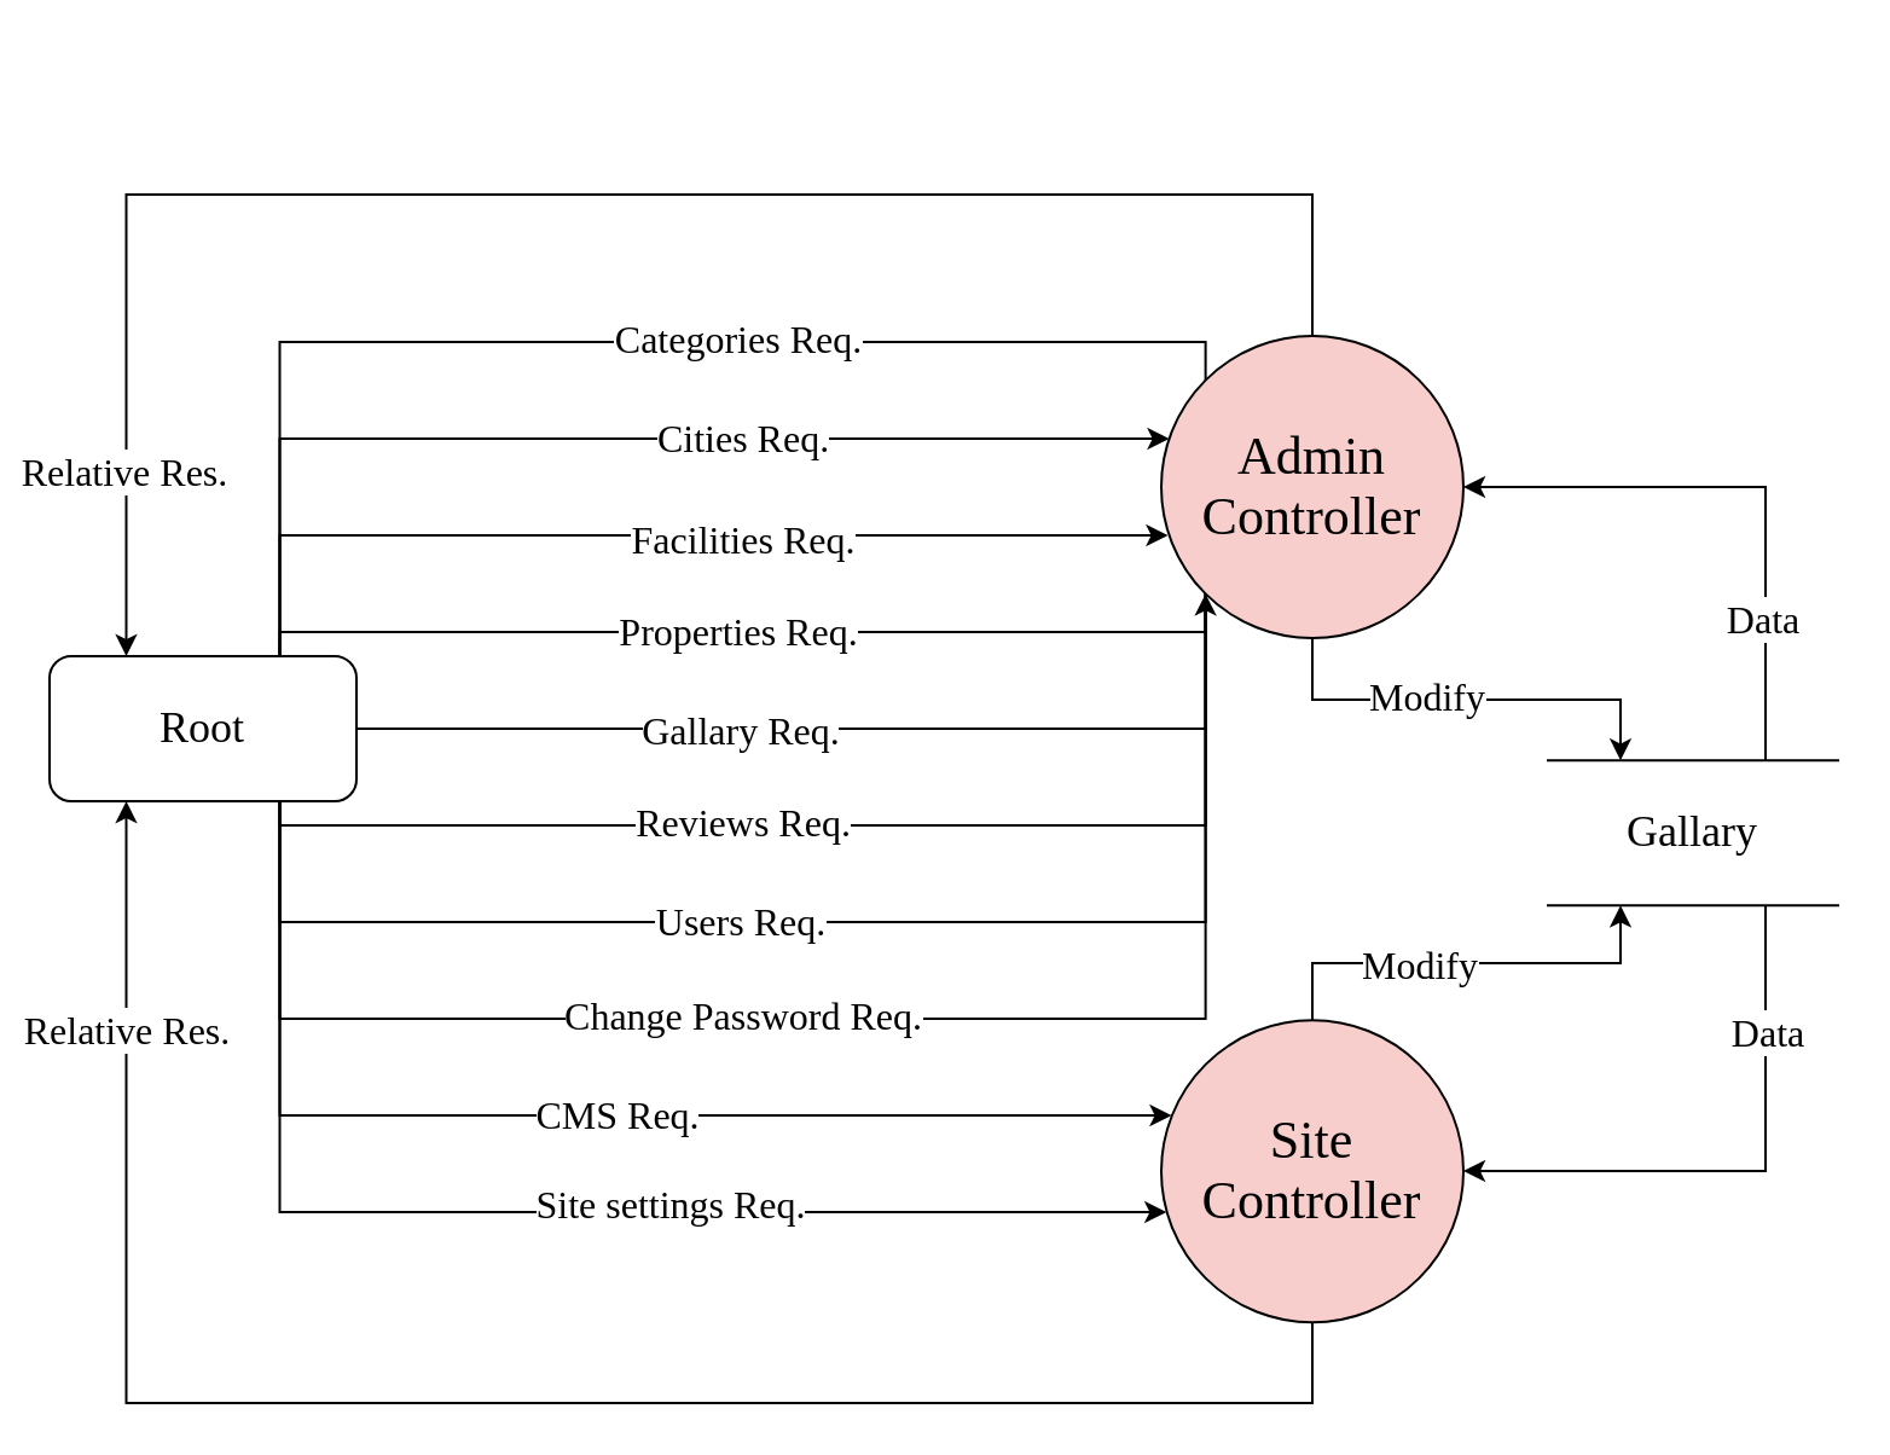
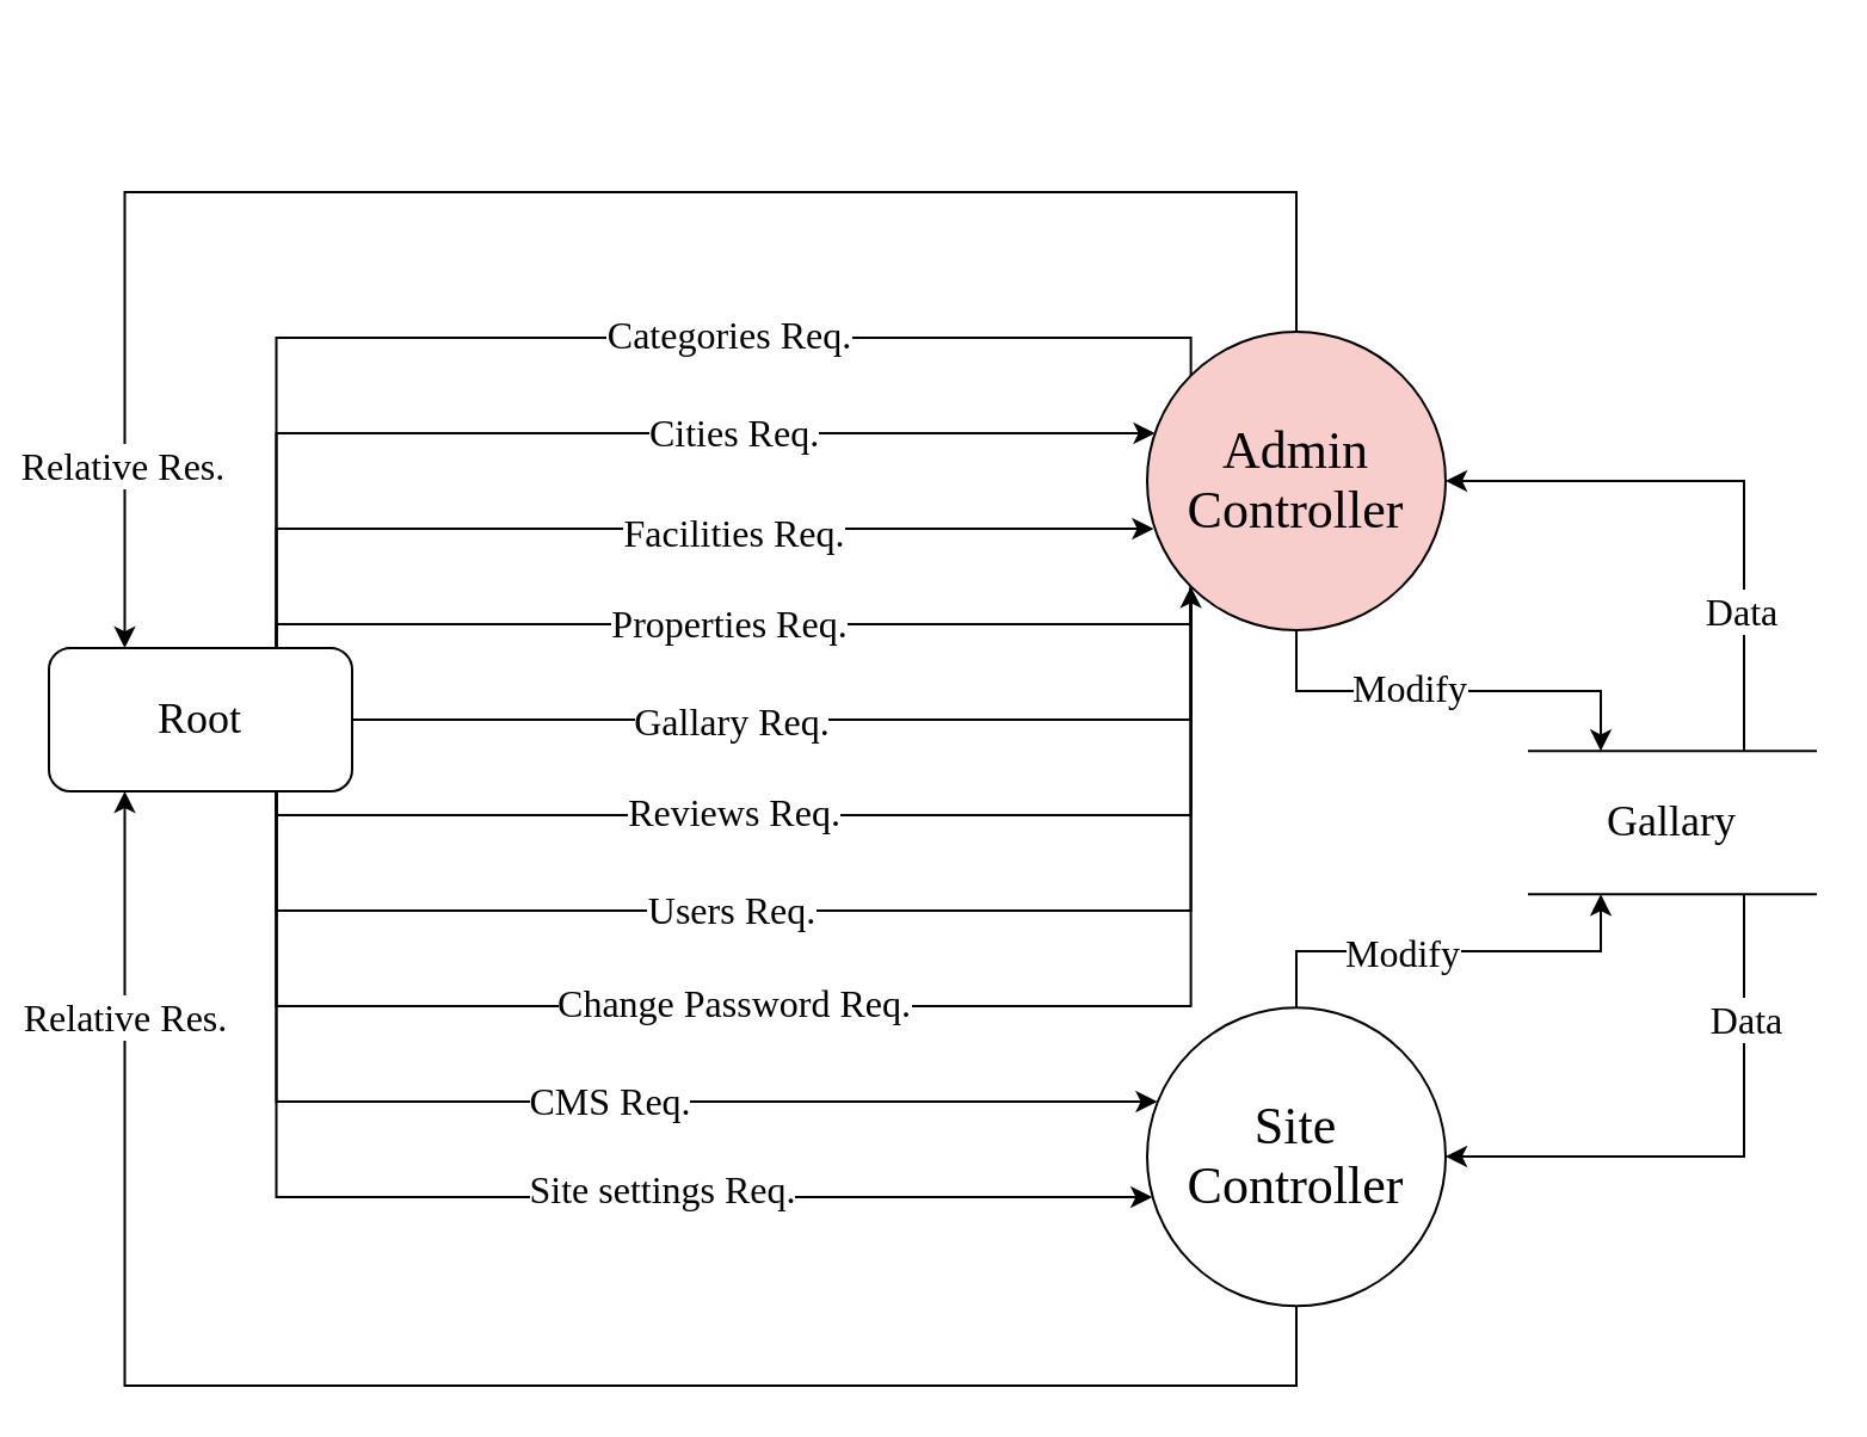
  <mxCell id="0" />
  <mxCell id="1" parent="0" />
  <mxCell id="2" style="edgeStyle=elbowEdgeStyle;rounded=0;sketch=0;jumpStyle=none;jumpSize=6;orthogonalLoop=1;jettySize=auto;elbow=vertical;html=1;entryX=0.25;entryY=0;entryDx=0;entryDy=0;shadow=0;fontSize=16;endArrow=classic;endFill=1;strokeColor=default;strokeWidth=1;fontFamily=Times New Roman;" parent="1" source="6" target="12" edge="1"><mxGeometry relative="1" as="geometry" /></mxCell>
  <mxCell id="3" value="Modify" style="edgeLabel;html=1;align=center;verticalAlign=middle;resizable=0;points=[];fontSize=16;fontFamily=Times New Roman;" parent="2" vertex="1" connectable="0"><mxGeometry x="-0.196" y="2" relative="1" as="geometry"><mxPoint as="offset" /></mxGeometry></mxCell>
  <mxCell id="4" style="edgeStyle=elbowEdgeStyle;rounded=0;sketch=0;jumpStyle=none;jumpSize=6;orthogonalLoop=1;jettySize=auto;elbow=vertical;html=1;shadow=0;fontSize=16;endArrow=classic;endFill=1;strokeColor=default;strokeWidth=1;entryX=0.25;entryY=0;entryDx=0;entryDy=0;fontFamily=Times New Roman;" parent="1" source="6" target="7" edge="1"><mxGeometry relative="1" as="geometry"><Array as="points"><mxPoint x="306" y="80" /><mxPoint x="326" y="100" /><mxPoint x="356" y="60" /><mxPoint x="446" y="20" /></Array></mxGeometry></mxCell>
  <mxCell id="5" value="Relative Res." style="edgeLabel;html=1;align=center;verticalAlign=middle;resizable=0;points=[];fontSize=16;fontFamily=Times New Roman;" parent="4" vertex="1" connectable="0"><mxGeometry x="0.794" y="-1" relative="1" as="geometry"><mxPoint as="offset" /></mxGeometry></mxCell>
  <mxCell id="6" value="&lt;p&gt;&lt;span style=&quot;font-size: 22px ; line-height: 1.1&quot;&gt;Admin Controller&lt;/span&gt;&lt;/p&gt;" style="ellipse;whiteSpace=wrap;html=1;aspect=fixed;shadow=0;sketch=0;rotation=0;fontFamily=Times New Roman;fillColor=#f8cecc;" parent="1" vertex="1"><mxGeometry x="480" y="138.5" width="125" height="125" as="geometry" /></mxCell>
  <mxCell id="7" value="&lt;font style=&quot;font-size: 18px&quot;&gt;Root&lt;/font&gt;" style="whiteSpace=wrap;html=1;fontFamily=Times New Roman;rounded=1;" parent="1" vertex="1"><mxGeometry x="20" y="271" width="127" height="60" as="geometry" /></mxCell>
  <mxCell id="8" style="edgeStyle=elbowEdgeStyle;rounded=0;sketch=0;jumpStyle=none;jumpSize=6;orthogonalLoop=1;jettySize=auto;elbow=vertical;html=1;exitX=0.75;exitY=0;exitDx=0;exitDy=0;entryX=1;entryY=0.5;entryDx=0;entryDy=0;shadow=0;fontSize=16;endArrow=classic;endFill=1;strokeColor=default;strokeWidth=1;fontFamily=Times New Roman;" parent="1" source="12" target="6" edge="1"><mxGeometry relative="1" as="geometry"><Array as="points"><mxPoint x="680" y="201" /></Array></mxGeometry></mxCell>
  <mxCell id="9" value="Data" style="edgeLabel;html=1;align=center;verticalAlign=middle;resizable=0;points=[];fontSize=16;fontFamily=Times New Roman;" parent="8" vertex="1" connectable="0"><mxGeometry x="-0.508" y="2" relative="1" as="geometry"><mxPoint as="offset" /></mxGeometry></mxCell>
  <mxCell id="10" style="edgeStyle=elbowEdgeStyle;rounded=0;sketch=0;jumpStyle=none;jumpSize=6;orthogonalLoop=1;jettySize=auto;elbow=vertical;html=1;exitX=0.75;exitY=1;exitDx=0;exitDy=0;entryX=1;entryY=0.5;entryDx=0;entryDy=0;shadow=0;fontSize=16;endArrow=classic;endFill=1;strokeColor=default;strokeWidth=1;fontFamily=Times New Roman;" parent="1" source="12" target="17" edge="1"><mxGeometry relative="1" as="geometry"><Array as="points"><mxPoint x="670" y="484" /></Array></mxGeometry></mxCell>
  <mxCell id="11" value="Data" style="edgeLabel;html=1;align=center;verticalAlign=middle;resizable=0;points=[];fontSize=16;fontFamily=Times New Roman;" parent="10" vertex="1" connectable="0"><mxGeometry x="-0.554" relative="1" as="geometry"><mxPoint as="offset" /></mxGeometry></mxCell>
  <mxCell id="12" value="&lt;font style=&quot;font-size: 18px&quot;&gt;Gallary&lt;/font&gt;" style="shape=partialRectangle;whiteSpace=wrap;html=1;left=0;right=0;fillColor=default;rounded=0;shadow=0;glass=0;sketch=0;fontFamily=Times New Roman;fontSize=16;gradientColor=none;" parent="1" vertex="1"><mxGeometry x="640" y="314.13" width="120" height="60" as="geometry" /></mxCell>
  <mxCell id="13" style="edgeStyle=elbowEdgeStyle;rounded=0;sketch=0;jumpStyle=none;jumpSize=6;orthogonalLoop=1;jettySize=auto;elbow=vertical;html=1;entryX=0.25;entryY=1;entryDx=0;entryDy=0;shadow=0;fontSize=16;endArrow=classic;endFill=1;strokeColor=default;strokeWidth=1;fontFamily=Times New Roman;" parent="1" source="17" target="12" edge="1"><mxGeometry relative="1" as="geometry" /></mxCell>
  <mxCell id="14" value="Modify" style="edgeLabel;html=1;align=center;verticalAlign=middle;resizable=0;points=[];fontSize=16;fontFamily=Times New Roman;" parent="13" vertex="1" connectable="0"><mxGeometry x="-0.226" relative="1" as="geometry"><mxPoint as="offset" /></mxGeometry></mxCell>
  <mxCell id="15" style="edgeStyle=elbowEdgeStyle;rounded=0;sketch=0;jumpStyle=none;jumpSize=6;orthogonalLoop=1;jettySize=auto;elbow=vertical;html=1;shadow=0;fontSize=16;endArrow=classic;endFill=1;strokeColor=default;strokeWidth=1;fontFamily=Times New Roman;entryX=0.25;entryY=1;entryDx=0;entryDy=0;" parent="1" source="17" target="7" edge="1"><mxGeometry relative="1" as="geometry"><Array as="points"><mxPoint x="316" y="580" /><mxPoint x="206" y="580" /></Array><mxPoint x="83.5" y="514.13" as="targetPoint" /></mxGeometry></mxCell>
  <mxCell id="16" value="Relative Res." style="edgeLabel;html=1;align=center;verticalAlign=middle;resizable=0;points=[];fontSize=16;fontFamily=Times New Roman;" parent="15" vertex="1" connectable="0"><mxGeometry x="0.785" relative="1" as="geometry"><mxPoint y="11" as="offset" /></mxGeometry></mxCell>
- <mxCell id="17" value="&lt;p&gt;&lt;span style=&quot;font-size: 22px ; line-height: 1.1&quot;&gt;Site Controller&lt;/span&gt;&lt;/p&gt;" style="ellipse;whiteSpace=wrap;html=1;aspect=fixed;shadow=0;sketch=0;rotation=0;fontFamily=Times New Roman;fillColor=#f8cecc;" parent="1" vertex="1"><mxGeometry x="480" y="421.63" width="125" height="125" as="geometry" /></mxCell>
+ <mxCell id="17" value="&lt;p&gt;&lt;span style=&quot;font-size: 22px ; line-height: 1.1&quot;&gt;Site Controller&lt;/span&gt;&lt;/p&gt;" style="ellipse;whiteSpace=wrap;html=1;aspect=fixed;shadow=0;sketch=0;rotation=0;fontFamily=Times New Roman;" parent="1" vertex="1"><mxGeometry x="480" y="421.63" width="125" height="125" as="geometry" /></mxCell>
  <mxCell id="18" style="edgeStyle=elbowEdgeStyle;rounded=0;sketch=0;jumpStyle=none;jumpSize=6;orthogonalLoop=1;jettySize=auto;elbow=vertical;html=1;shadow=0;fontSize=16;endArrow=classic;endFill=1;strokeColor=default;strokeWidth=1;exitX=0.75;exitY=0;exitDx=0;exitDy=0;fontFamily=Times New Roman;" parent="1" source="7" target="6" edge="1"><mxGeometry relative="1" as="geometry"><Array as="points"><mxPoint x="320" y="181" /></Array><mxPoint x="205" y="287.88" as="sourcePoint" /><mxPoint x="416" y="190" as="targetPoint" /></mxGeometry></mxCell>
  <mxCell id="19" value="Cities Req." style="edgeLabel;html=1;align=center;verticalAlign=middle;resizable=0;points=[];fontSize=16;fontFamily=Times New Roman;" parent="18" vertex="1" connectable="0"><mxGeometry x="0.382" y="1" relative="1" as="geometry"><mxPoint x="-36" as="offset" /></mxGeometry></mxCell>
  <mxCell id="20" style="edgeStyle=elbowEdgeStyle;rounded=0;sketch=0;jumpStyle=none;jumpSize=6;orthogonalLoop=1;jettySize=auto;elbow=vertical;html=1;entryX=0;entryY=0;entryDx=0;entryDy=0;shadow=0;fontSize=16;endArrow=none;endFill=0;strokeColor=default;strokeWidth=1;exitX=0.75;exitY=0;exitDx=0;exitDy=0;fontFamily=Times New Roman;" parent="1" source="7" target="6" edge="1"><mxGeometry relative="1" as="geometry"><Array as="points"><mxPoint x="330" y="141" /></Array><mxPoint x="205" y="287.88" as="sourcePoint" /><mxPoint x="435" y="187.88" as="targetPoint" /></mxGeometry></mxCell>
  <mxCell id="21" value="Categories Req." style="edgeLabel;html=1;align=center;verticalAlign=middle;resizable=0;points=[];fontSize=16;fontFamily=Times New Roman;" parent="20" vertex="1" connectable="0"><mxGeometry x="0.074" relative="1" as="geometry"><mxPoint x="35" y="-2" as="offset" /></mxGeometry></mxCell>
  <mxCell id="22" style="edgeStyle=elbowEdgeStyle;rounded=0;sketch=0;jumpStyle=none;jumpSize=6;orthogonalLoop=1;jettySize=auto;elbow=vertical;html=1;entryX=0.022;entryY=0.663;entryDx=0;entryDy=0;shadow=0;fontSize=16;endArrow=classic;endFill=1;strokeColor=default;strokeWidth=1;exitX=0.75;exitY=0;exitDx=0;exitDy=0;entryPerimeter=0;fontFamily=Times New Roman;" parent="1" source="7" target="6" edge="1"><mxGeometry relative="1" as="geometry"><Array as="points"><mxPoint x="330" y="221" /></Array><mxPoint x="205" y="287.88" as="sourcePoint" /><mxPoint x="435" y="214.13" as="targetPoint" /></mxGeometry></mxCell>
  <mxCell id="23" value="Facilities Req." style="edgeLabel;html=1;align=center;verticalAlign=middle;resizable=0;points=[];fontSize=16;fontFamily=Times New Roman;" parent="22" vertex="1" connectable="0"><mxGeometry x="0.458" y="-1" relative="1" as="geometry"><mxPoint x="-64" as="offset" /></mxGeometry></mxCell>
  <mxCell id="24" style="edgeStyle=elbowEdgeStyle;rounded=0;sketch=0;jumpStyle=none;jumpSize=6;orthogonalLoop=1;jettySize=auto;elbow=vertical;html=1;entryX=0;entryY=1;entryDx=0;entryDy=0;shadow=0;fontSize=16;endArrow=none;endFill=0;strokeColor=default;strokeWidth=1;exitX=0.75;exitY=0;exitDx=0;exitDy=0;fontFamily=Times New Roman;" parent="1" source="7" target="6" edge="1"><mxGeometry relative="1" as="geometry"><Array as="points"><mxPoint x="330" y="261" /></Array><mxPoint x="205" y="287.88" as="sourcePoint" /><mxPoint x="435" y="214.13" as="targetPoint" /></mxGeometry></mxCell>
  <mxCell id="25" value="Properties Req." style="edgeLabel;html=1;align=center;verticalAlign=middle;resizable=0;points=[];fontSize=16;fontFamily=Times New Roman;" parent="24" vertex="1" connectable="0"><mxGeometry x="0.07" relative="1" as="geometry"><mxPoint x="-20" y="-1" as="offset" /></mxGeometry></mxCell>
  <mxCell id="26" style="edgeStyle=elbowEdgeStyle;rounded=0;sketch=0;jumpStyle=none;jumpSize=6;orthogonalLoop=1;jettySize=auto;elbow=vertical;html=1;entryX=0;entryY=1;entryDx=0;entryDy=0;shadow=0;fontSize=16;endArrow=none;endFill=0;strokeColor=default;strokeWidth=1;exitX=1;exitY=0.5;exitDx=0;exitDy=0;fontFamily=Times New Roman;" parent="1" source="7" target="6" edge="1"><mxGeometry relative="1" as="geometry"><Array as="points"><mxPoint x="340" y="301" /></Array><mxPoint x="219.994" y="301" as="sourcePoint" /><mxPoint x="435" y="214.13" as="targetPoint" /></mxGeometry></mxCell>
  <mxCell id="27" value="Gallary Req." style="edgeLabel;html=1;align=center;verticalAlign=middle;resizable=0;points=[];fontSize=16;fontFamily=Times New Roman;" parent="26" vertex="1" connectable="0"><mxGeometry x="-0.208" relative="1" as="geometry"><mxPoint x="-3" as="offset" /></mxGeometry></mxCell>
  <mxCell id="28" style="edgeStyle=elbowEdgeStyle;rounded=0;sketch=0;jumpStyle=none;jumpSize=6;orthogonalLoop=1;jettySize=auto;elbow=vertical;html=1;entryX=0;entryY=1;entryDx=0;entryDy=0;shadow=0;fontSize=16;endArrow=none;endFill=0;strokeColor=default;strokeWidth=1;exitX=0.75;exitY=1;exitDx=0;exitDy=0;fontFamily=Times New Roman;" parent="1" source="7" target="6" edge="1"><mxGeometry relative="1" as="geometry"><Array as="points"><mxPoint x="350" y="341" /></Array><mxPoint x="205" y="314.13" as="sourcePoint" /><mxPoint x="435" y="214.13" as="targetPoint" /></mxGeometry></mxCell>
  <mxCell id="29" value="Reviews Req." style="edgeLabel;html=1;align=center;verticalAlign=middle;resizable=0;points=[];fontSize=16;fontFamily=Times New Roman;" parent="28" vertex="1" connectable="0"><mxGeometry x="-0.117" y="2" relative="1" as="geometry"><mxPoint x="-15" as="offset" /></mxGeometry></mxCell>
  <mxCell id="30" style="edgeStyle=elbowEdgeStyle;rounded=0;sketch=0;jumpStyle=none;jumpSize=6;orthogonalLoop=1;jettySize=auto;elbow=vertical;html=1;entryX=0;entryY=1;entryDx=0;entryDy=0;shadow=0;fontSize=16;endArrow=none;endFill=0;strokeColor=default;strokeWidth=1;exitX=0.75;exitY=1;exitDx=0;exitDy=0;fontFamily=Times New Roman;" parent="1" source="7" target="6" edge="1"><mxGeometry relative="1" as="geometry"><Array as="points"><mxPoint x="380" y="381" /></Array><mxPoint x="205" y="314.13" as="sourcePoint" /><mxPoint x="435" y="214.13" as="targetPoint" /></mxGeometry></mxCell>
  <mxCell id="31" value="Users Req." style="edgeLabel;html=1;align=center;verticalAlign=middle;resizable=0;points=[];fontSize=16;fontFamily=Times New Roman;" parent="30" vertex="1" connectable="0"><mxGeometry x="-0.144" y="1" relative="1" as="geometry"><mxPoint x="-3" as="offset" /></mxGeometry></mxCell>
  <mxCell id="32" style="edgeStyle=elbowEdgeStyle;rounded=0;sketch=0;jumpStyle=none;jumpSize=6;orthogonalLoop=1;jettySize=auto;elbow=vertical;html=1;entryX=0;entryY=1;entryDx=0;entryDy=0;shadow=0;fontSize=16;endArrow=classic;endFill=1;strokeColor=default;strokeWidth=1;exitX=0.75;exitY=1;exitDx=0;exitDy=0;fontFamily=Times New Roman;" parent="1" source="7" target="6" edge="1"><mxGeometry relative="1" as="geometry"><Array as="points"><mxPoint x="380" y="421" /></Array><mxPoint x="205" y="314.13" as="sourcePoint" /><mxPoint x="435" y="214.13" as="targetPoint" /></mxGeometry></mxCell>
  <mxCell id="33" value="Change Password Req." style="edgeLabel;html=1;align=center;verticalAlign=middle;resizable=0;points=[];fontSize=16;fontFamily=Times New Roman;" parent="32" vertex="1" connectable="0"><mxGeometry x="-0.086" y="2" relative="1" as="geometry"><mxPoint x="-16" as="offset" /></mxGeometry></mxCell>
  <mxCell id="34" style="edgeStyle=elbowEdgeStyle;rounded=0;sketch=0;jumpStyle=none;jumpSize=6;orthogonalLoop=1;jettySize=auto;elbow=vertical;html=1;entryX=0.034;entryY=0.312;entryDx=0;entryDy=0;shadow=0;fontSize=16;endArrow=classic;endFill=1;strokeColor=default;strokeWidth=1;entryPerimeter=0;fontFamily=Times New Roman;exitX=0.75;exitY=1;exitDx=0;exitDy=0;" parent="1" source="7" target="17" edge="1"><mxGeometry relative="1" as="geometry"><Array as="points"><mxPoint x="360" y="461" /></Array><mxPoint x="147" y="461" as="sourcePoint" /><mxPoint x="435" y="471.01" as="targetPoint" /></mxGeometry></mxCell>
  <mxCell id="35" value="CMS Req." style="edgeLabel;html=1;align=center;verticalAlign=middle;resizable=0;points=[];fontSize=16;fontFamily=Times New Roman;" parent="34" vertex="1" connectable="0"><mxGeometry x="0.476" y="2" relative="1" as="geometry"><mxPoint x="-100" y="1" as="offset" /></mxGeometry></mxCell>
  <mxCell id="36" style="edgeStyle=elbowEdgeStyle;rounded=0;sketch=0;jumpStyle=none;jumpSize=6;orthogonalLoop=1;jettySize=auto;elbow=vertical;html=1;entryX=0.017;entryY=0.633;entryDx=0;entryDy=0;shadow=0;fontSize=16;endArrow=classic;endFill=1;strokeColor=default;strokeWidth=1;exitX=0.75;exitY=1;exitDx=0;exitDy=0;entryPerimeter=0;startArrow=none;fontFamily=Times New Roman;" parent="1" source="7" target="17" edge="1"><mxGeometry relative="1" as="geometry"><Array as="points"><mxPoint x="370" y="501" /></Array><mxPoint x="115.25" y="514.13" as="sourcePoint" /><mxPoint x="435" y="497.26" as="targetPoint" /></mxGeometry></mxCell>
  <mxCell id="37" value="Site settings Req." style="edgeLabel;html=1;align=center;verticalAlign=middle;resizable=0;points=[];fontSize=16;fontFamily=Times New Roman;" parent="36" vertex="1" connectable="0"><mxGeometry x="0.619" y="-2" relative="1" as="geometry"><mxPoint x="-104" y="-6" as="offset" /></mxGeometry></mxCell>
